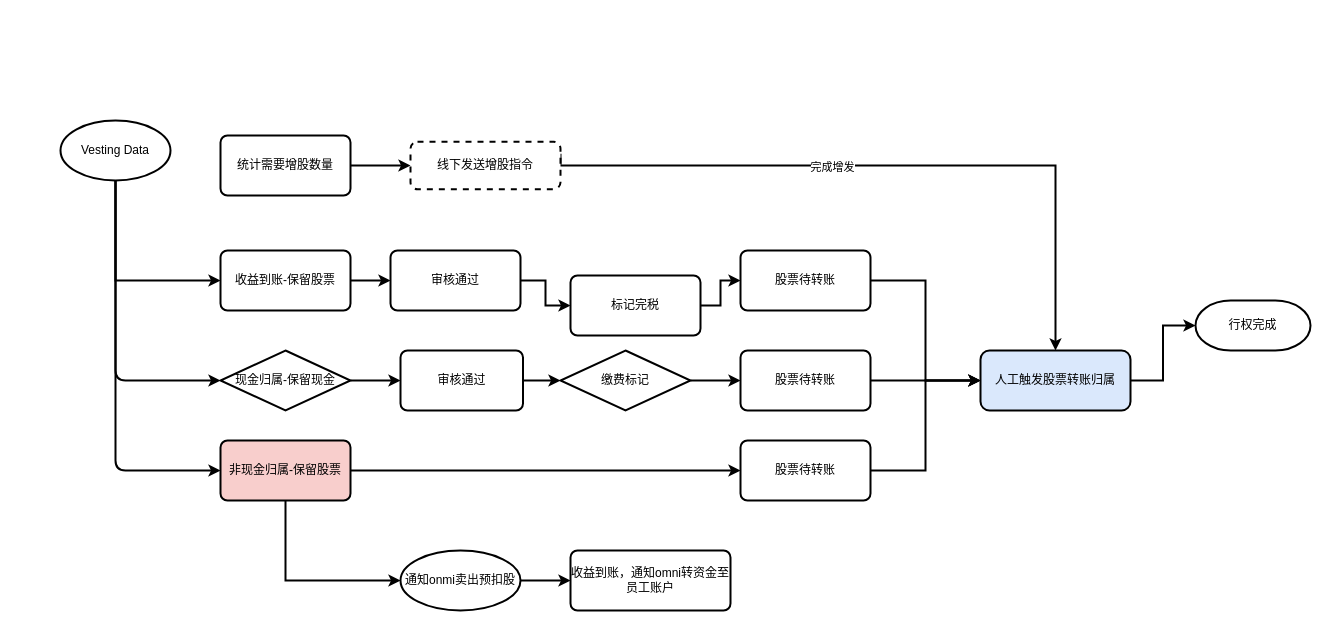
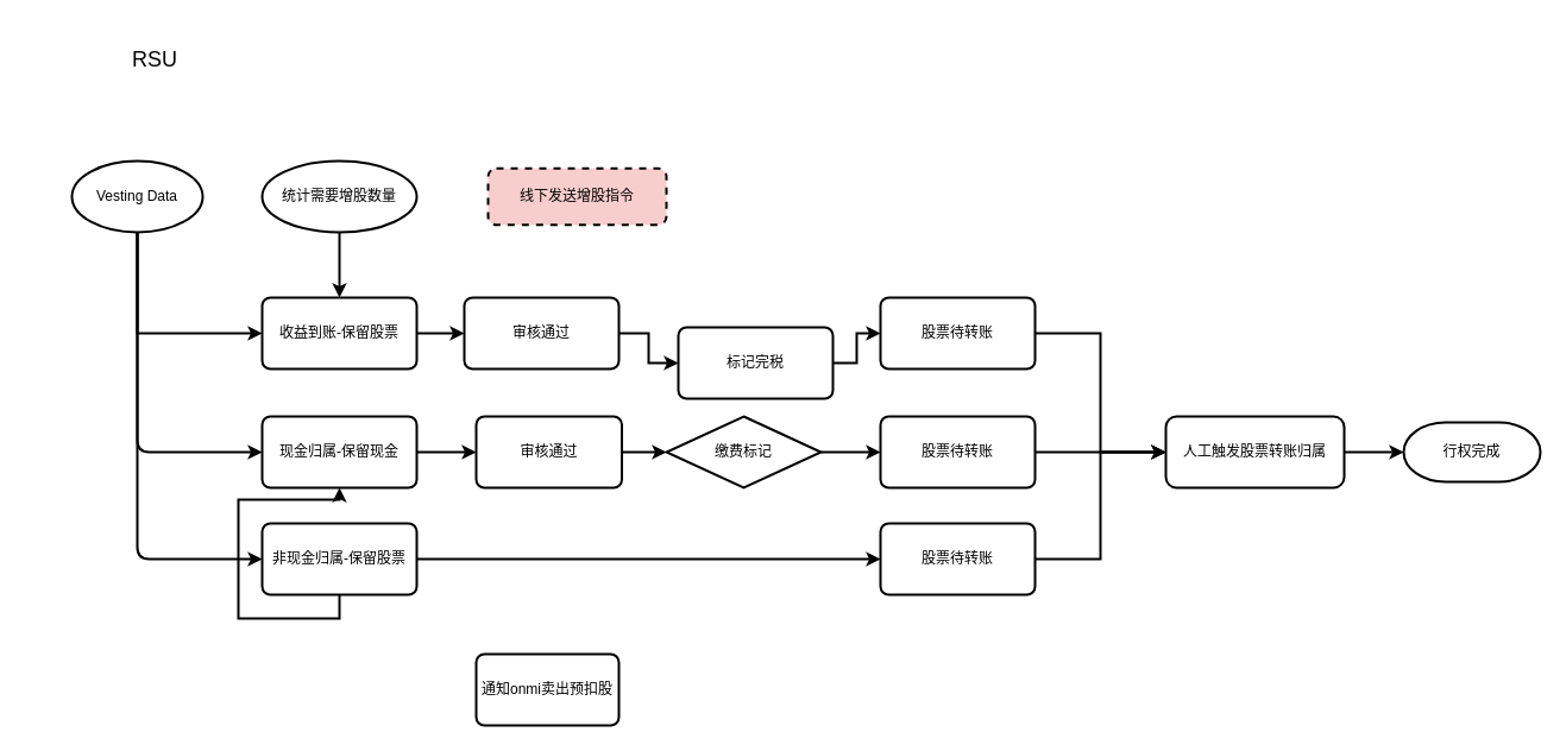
  <mxCell id="0" />
  <mxCell id="1" parent="0" />
+ <mxCell id="2" value="&lt;font size=&quot;4&quot;&gt;RSU&lt;/font&gt;" style="rounded=1;whiteSpace=wrap;html=1;strokeColor=none;" parent="1" vertex="1"><mxGeometry x="20" y="20" width="220" height="60" as="geometry" /></mxCell>
  <mxCell id="3" style="edgeStyle=orthogonalEdgeStyle;rounded=0;orthogonalLoop=1;jettySize=auto;html=1;exitX=0.5;exitY=1;exitDx=0;exitDy=0;exitPerimeter=0;entryX=0;entryY=0.5;entryDx=0;entryDy=0;strokeWidth=2;" parent="1" source="4" target="14" edge="1"><mxGeometry relative="1" as="geometry" /></mxCell>
- <mxCell id="4" value="Vesting Data" style="strokeWidth=2;html=1;shape=mxgraph.flowchart.start_1;whiteSpace=wrap;" parent="1" vertex="1"><mxGeometry x="60" y="120" width="110" height="60" as="geometry" /></mxCell>
- <mxCell id="5" style="edgeStyle=orthogonalEdgeStyle;rounded=0;orthogonalLoop=1;jettySize=auto;html=1;exitX=1;exitY=0.25;exitDx=0;exitDy=0;strokeWidth=2;" edge="1" parent="1" source="7" target="38"><mxGeometry relative="1" as="geometry"><mxPoint x="990" y="350" as="targetPoint" /><Array as="points"><mxPoint x="560" y="165" /><mxPoint x="1055" y="165" /></Array></mxGeometry></mxCell>
- <mxCell id="6" value="完成增发" style="edgeLabel;html=1;align=center;verticalAlign=middle;resizable=0;points=[];" vertex="1" connectable="0" parent="5"><mxGeometry x="-0.183" y="-1" relative="1" as="geometry"><mxPoint as="offset" /></mxGeometry></mxCell>
- <mxCell id="7" value="线下发送增股指令" style="rounded=1;whiteSpace=wrap;html=1;absoluteArcSize=1;arcSize=14;strokeWidth=2;dashed=1;" parent="1" vertex="1"><mxGeometry x="410" y="141.26" width="150" height="47.49" as="geometry" /></mxCell>
- <mxCell id="8" style="edgeStyle=orthogonalEdgeStyle;rounded=0;orthogonalLoop=1;jettySize=auto;html=1;strokeWidth=2;" parent="1" source="9" target="7" edge="1"><mxGeometry relative="1" as="geometry" /></mxCell>
- <mxCell id="9" value="统计需要增股数量" style="rounded=1;whiteSpace=wrap;html=1;absoluteArcSize=1;arcSize=14;strokeWidth=2;" parent="1" vertex="1"><mxGeometry x="220" y="135.01" width="130" height="60" as="geometry" /></mxCell>
+ <mxCell id="4" value="Vesting Data" style="strokeWidth=2;html=1;shape=mxgraph.flowchart.start_1;whiteSpace=wrap;" parent="1" vertex="1"><mxGeometry x="60" y="135" width="110" height="60" as="geometry" /></mxCell>
+ <mxCell id="7" value="线下发送增股指令" style="rounded=1;whiteSpace=wrap;html=1;absoluteArcSize=1;arcSize=14;strokeWidth=2;dashed=1;fillColor=#f8cecc;" parent="1" vertex="1"><mxGeometry x="410" y="141.26" width="150" height="47.49" as="geometry" /></mxCell>
+ <mxCell id="8" style="edgeStyle=orthogonalEdgeStyle;rounded=0;orthogonalLoop=1;jettySize=auto;html=1;strokeWidth=2;" parent="1" source="9" target="14" edge="1"><mxGeometry relative="1" as="geometry" /></mxCell>
+ <mxCell id="9" value="统计需要增股数量" style="ellipse;whiteSpace=wrap;html=1;absoluteArcSize=1;arcSize=14;strokeWidth=2;" parent="1" vertex="1"><mxGeometry x="220" y="135.01" width="130" height="60" as="geometry" /></mxCell>
  <mxCell id="10" style="edgeStyle=orthogonalEdgeStyle;rounded=0;orthogonalLoop=1;jettySize=auto;html=1;exitX=1;exitY=0.5;exitDx=0;exitDy=0;entryX=0;entryY=0.5;entryDx=0;entryDy=0;strokeWidth=2;" edge="1" parent="1" source="11" target="38"><mxGeometry relative="1" as="geometry" /></mxCell>
  <mxCell id="11" value="股票待转账" style="rounded=1;whiteSpace=wrap;html=1;absoluteArcSize=1;arcSize=14;strokeWidth=2;" parent="1" vertex="1"><mxGeometry x="740" y="250" width="130" height="60" as="geometry" /></mxCell>
- <mxCell id="12" value="行权完成" style="strokeWidth=2;html=1;shape=mxgraph.flowchart.terminator;whiteSpace=wrap;" parent="1" vertex="1"><mxGeometry x="1195" y="300" width="115" height="50" as="geometry" /></mxCell>
+ <mxCell id="12" value="行权完成" style="strokeWidth=2;html=1;shape=mxgraph.flowchart.terminator;whiteSpace=wrap;" parent="1" vertex="1"><mxGeometry x="1180" y="355" width="115" height="50" as="geometry" /></mxCell>
  <mxCell id="13" style="edgeStyle=orthogonalEdgeStyle;rounded=0;orthogonalLoop=1;jettySize=auto;html=1;exitX=1;exitY=0.5;exitDx=0;exitDy=0;strokeWidth=2;" parent="1" source="14" target="16" edge="1"><mxGeometry relative="1" as="geometry" /></mxCell>
  <mxCell id="14" value="收益到账-保留股票" style="rounded=1;whiteSpace=wrap;html=1;absoluteArcSize=1;arcSize=14;strokeWidth=2;" parent="1" vertex="1"><mxGeometry x="220" y="250" width="130" height="60" as="geometry" /></mxCell>
  <mxCell id="15" style="edgeStyle=orthogonalEdgeStyle;rounded=0;orthogonalLoop=1;jettySize=auto;html=1;exitX=1;exitY=0.5;exitDx=0;exitDy=0;entryX=0;entryY=0.5;entryDx=0;entryDy=0;strokeWidth=2;" parent="1" source="16" target="18" edge="1"><mxGeometry relative="1" as="geometry" /></mxCell>
  <mxCell id="16" value="审核通过" style="rounded=1;whiteSpace=wrap;html=1;absoluteArcSize=1;arcSize=14;strokeWidth=2;" parent="1" vertex="1"><mxGeometry x="390" y="250" width="130" height="60" as="geometry" /></mxCell>
  <mxCell id="17" style="edgeStyle=orthogonalEdgeStyle;rounded=0;orthogonalLoop=1;jettySize=auto;html=1;exitX=1;exitY=0.5;exitDx=0;exitDy=0;strokeWidth=2;" parent="1" source="18" target="11" edge="1"><mxGeometry relative="1" as="geometry" /></mxCell>
  <mxCell id="18" value="标记完税" style="rounded=1;whiteSpace=wrap;html=1;absoluteArcSize=1;arcSize=14;strokeWidth=2;" parent="1" vertex="1"><mxGeometry x="570" y="275" width="130" height="60" as="geometry" /></mxCell>
  <mxCell id="19" style="edgeStyle=orthogonalEdgeStyle;rounded=0;orthogonalLoop=1;jettySize=auto;html=1;exitX=1;exitY=0.5;exitDx=0;exitDy=0;entryX=0;entryY=0.5;entryDx=0;entryDy=0;strokeWidth=2;" edge="1" parent="1" source="20" target="25"><mxGeometry relative="1" as="geometry" /></mxCell>
- <mxCell id="20" value="现金归属-保留现金" style="rhombus;whiteSpace=wrap;html=1;absoluteArcSize=1;arcSize=14;strokeWidth=2;" parent="1" vertex="1"><mxGeometry x="220" y="350" width="130" height="60" as="geometry" /></mxCell>
- <mxCell id="21" style="edgeStyle=orthogonalEdgeStyle;rounded=0;orthogonalLoop=1;jettySize=auto;html=1;exitX=0.5;exitY=1;exitDx=0;exitDy=0;entryX=0;entryY=0.5;entryDx=0;entryDy=0;strokeWidth=2;" edge="1" parent="1" source="23" target="31"><mxGeometry relative="1" as="geometry" /></mxCell>
+ <mxCell id="20" value="现金归属-保留现金" style="rounded=1;whiteSpace=wrap;html=1;absoluteArcSize=1;arcSize=14;strokeWidth=2;" parent="1" vertex="1"><mxGeometry x="220" y="350" width="130" height="60" as="geometry" /></mxCell>
+ <mxCell id="21" style="edgeStyle=orthogonalEdgeStyle;rounded=0;orthogonalLoop=1;jettySize=auto;html=1;exitX=0.5;exitY=1;exitDx=0;exitDy=0;strokeWidth=2;" edge="1" parent="1" source="23" target="20"><mxGeometry relative="1" as="geometry" /></mxCell>
  <mxCell id="22" style="edgeStyle=orthogonalEdgeStyle;rounded=0;orthogonalLoop=1;jettySize=auto;html=1;exitX=1;exitY=0.5;exitDx=0;exitDy=0;strokeWidth=2;" edge="1" parent="1" source="23" target="36"><mxGeometry relative="1" as="geometry" /></mxCell>
- <mxCell id="23" value="非现金归属-保留股票" style="rounded=1;whiteSpace=wrap;html=1;absoluteArcSize=1;arcSize=14;strokeWidth=2;fillColor=#f8cecc;" parent="1" vertex="1"><mxGeometry x="220" y="440" width="130" height="60" as="geometry" /></mxCell>
+ <mxCell id="23" value="非现金归属-保留股票" style="rounded=1;whiteSpace=wrap;html=1;absoluteArcSize=1;arcSize=14;strokeWidth=2;" parent="1" vertex="1"><mxGeometry x="220" y="440" width="130" height="60" as="geometry" /></mxCell>
  <mxCell id="24" style="edgeStyle=orthogonalEdgeStyle;rounded=0;orthogonalLoop=1;jettySize=auto;html=1;exitX=1;exitY=0.5;exitDx=0;exitDy=0;entryX=0;entryY=0.5;entryDx=0;entryDy=0;strokeWidth=2;" parent="1" source="25" target="27" edge="1"><mxGeometry relative="1" as="geometry" /></mxCell>
  <mxCell id="25" value="审核通过" style="rounded=1;whiteSpace=wrap;html=1;absoluteArcSize=1;arcSize=14;strokeWidth=2;" parent="1" vertex="1"><mxGeometry x="400" y="350" width="122.5" height="60" as="geometry" /></mxCell>
  <mxCell id="26" style="edgeStyle=orthogonalEdgeStyle;rounded=0;orthogonalLoop=1;jettySize=auto;html=1;exitX=1;exitY=0.5;exitDx=0;exitDy=0;strokeWidth=2;" parent="1" source="27" target="29" edge="1"><mxGeometry relative="1" as="geometry" /></mxCell>
  <mxCell id="27" value="缴费标记" style="rhombus;whiteSpace=wrap;html=1;absoluteArcSize=1;arcSize=14;strokeWidth=2;" parent="1" vertex="1"><mxGeometry x="560" y="350" width="130" height="60" as="geometry" /></mxCell>
  <mxCell id="28" style="edgeStyle=orthogonalEdgeStyle;rounded=0;orthogonalLoop=1;jettySize=auto;html=1;exitX=1;exitY=0.5;exitDx=0;exitDy=0;strokeWidth=2;" edge="1" parent="1" source="29" target="38"><mxGeometry relative="1" as="geometry" /></mxCell>
  <mxCell id="29" value="股票待转账" style="rounded=1;whiteSpace=wrap;html=1;absoluteArcSize=1;arcSize=14;strokeWidth=2;" parent="1" vertex="1"><mxGeometry x="740" y="350" width="130" height="60" as="geometry" /></mxCell>
- <mxCell id="30" style="edgeStyle=orthogonalEdgeStyle;rounded=0;orthogonalLoop=1;jettySize=auto;html=1;exitX=1;exitY=0.5;exitDx=0;exitDy=0;entryX=0;entryY=0.5;entryDx=0;entryDy=0;strokeWidth=2;" edge="1" parent="1" source="31" target="32"><mxGeometry relative="1" as="geometry" /></mxCell>
- <mxCell id="31" value="通知onmi卖出预扣股" style="ellipse;whiteSpace=wrap;html=1;absoluteArcSize=1;arcSize=14;strokeWidth=2;" parent="1" vertex="1"><mxGeometry x="400" y="550" width="120" height="60" as="geometry" /></mxCell>
- <mxCell id="32" value="收益到账，通知omni转资金至员工账户" style="rounded=1;whiteSpace=wrap;html=1;absoluteArcSize=1;arcSize=14;strokeWidth=2;" vertex="1" parent="1"><mxGeometry x="570" y="550" width="160" height="60" as="geometry" /></mxCell>
+ <mxCell id="31" value="通知onmi卖出预扣股" style="rounded=1;whiteSpace=wrap;html=1;absoluteArcSize=1;arcSize=14;strokeWidth=2;" parent="1" vertex="1"><mxGeometry x="400" y="550" width="120" height="60" as="geometry" /></mxCell>
  <mxCell id="33" value="" style="endArrow=classic;html=1;strokeWidth=2;entryX=0;entryY=0.5;entryDx=0;entryDy=0;exitX=0.5;exitY=1;exitDx=0;exitDy=0;exitPerimeter=0;" edge="1" parent="1" source="4" target="20"><mxGeometry width="50" height="50" relative="1" as="geometry"><mxPoint x="120" y="200" as="sourcePoint" /><mxPoint x="170" y="360" as="targetPoint" /><Array as="points"><mxPoint x="115" y="380" /></Array></mxGeometry></mxCell>
  <mxCell id="34" value="" style="endArrow=classic;html=1;strokeWidth=2;entryX=0;entryY=0.5;entryDx=0;entryDy=0;exitX=0.5;exitY=1;exitDx=0;exitDy=0;exitPerimeter=0;" edge="1" parent="1" source="4" target="23"><mxGeometry width="50" height="50" relative="1" as="geometry"><mxPoint x="120" y="500" as="sourcePoint" /><mxPoint x="170" y="450" as="targetPoint" /><Array as="points"><mxPoint x="115" y="470" /></Array></mxGeometry></mxCell>
  <mxCell id="35" style="edgeStyle=orthogonalEdgeStyle;rounded=0;orthogonalLoop=1;jettySize=auto;html=1;exitX=1;exitY=0.5;exitDx=0;exitDy=0;entryX=0;entryY=0.5;entryDx=0;entryDy=0;strokeWidth=2;" edge="1" parent="1" source="36" target="38"><mxGeometry relative="1" as="geometry" /></mxCell>
  <mxCell id="36" value="股票待转账" style="rounded=1;whiteSpace=wrap;html=1;absoluteArcSize=1;arcSize=14;strokeWidth=2;" vertex="1" parent="1"><mxGeometry x="740" y="440" width="130" height="60" as="geometry" /></mxCell>
  <mxCell id="37" style="edgeStyle=orthogonalEdgeStyle;rounded=0;orthogonalLoop=1;jettySize=auto;html=1;exitX=1;exitY=0.5;exitDx=0;exitDy=0;entryX=0;entryY=0.5;entryDx=0;entryDy=0;entryPerimeter=0;strokeWidth=2;" edge="1" parent="1" source="38" target="12"><mxGeometry relative="1" as="geometry" /></mxCell>
- <mxCell id="38" value="人工触发股票转账归属" style="rounded=1;whiteSpace=wrap;html=1;strokeWidth=2;fillColor=#dae8fc;" vertex="1" parent="1"><mxGeometry x="980" y="350" width="150" height="60" as="geometry" /></mxCell>
+ <mxCell id="38" value="人工触发股票转账归属" style="rounded=1;whiteSpace=wrap;html=1;strokeWidth=2;" vertex="1" parent="1"><mxGeometry x="980" y="350" width="150" height="60" as="geometry" /></mxCell>
